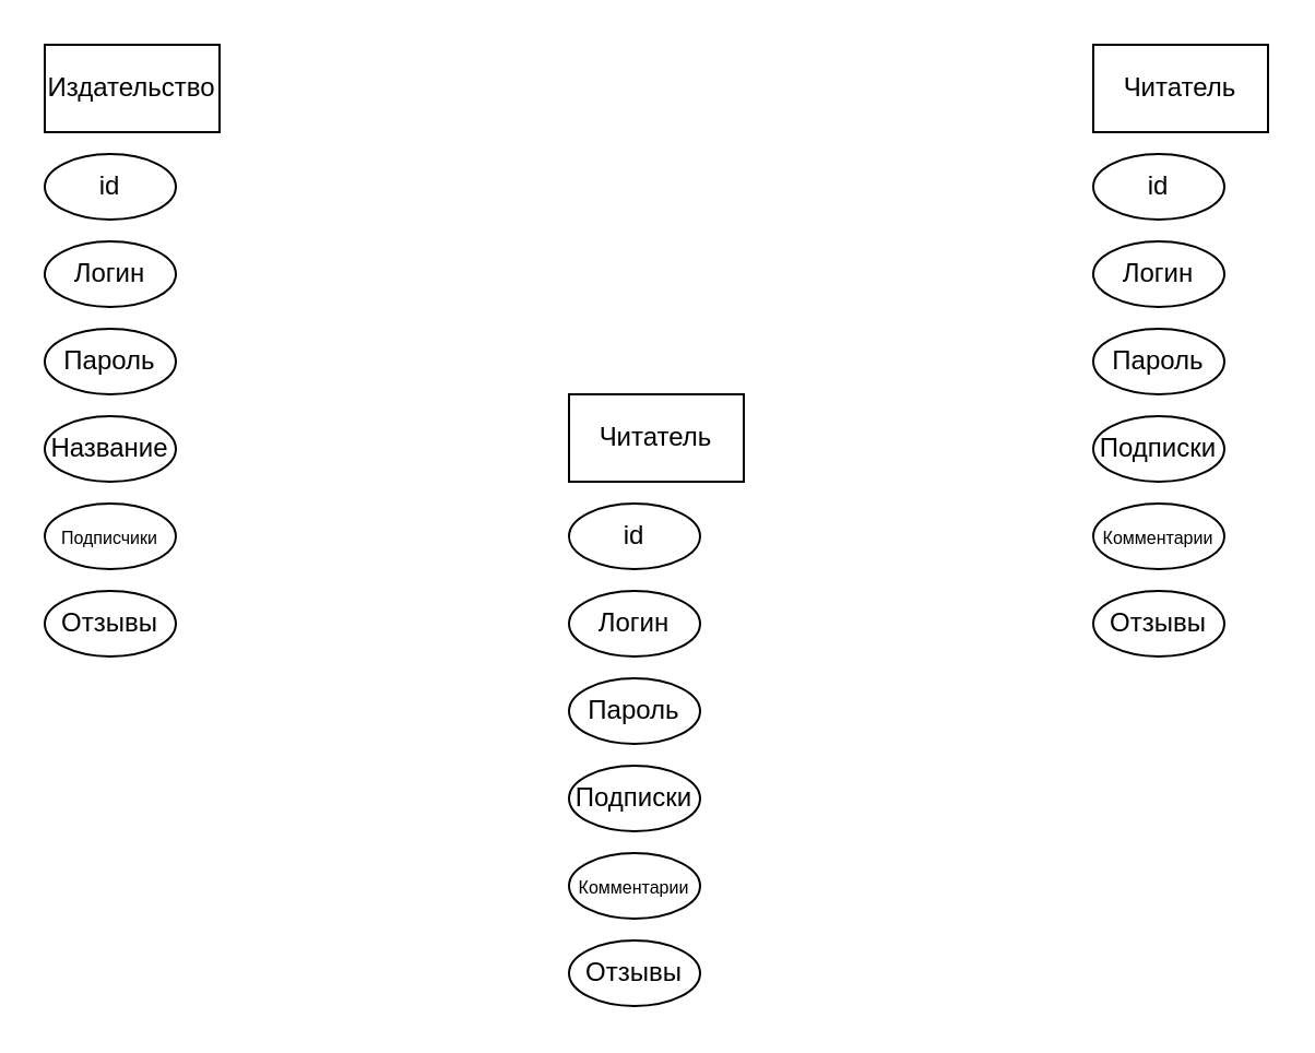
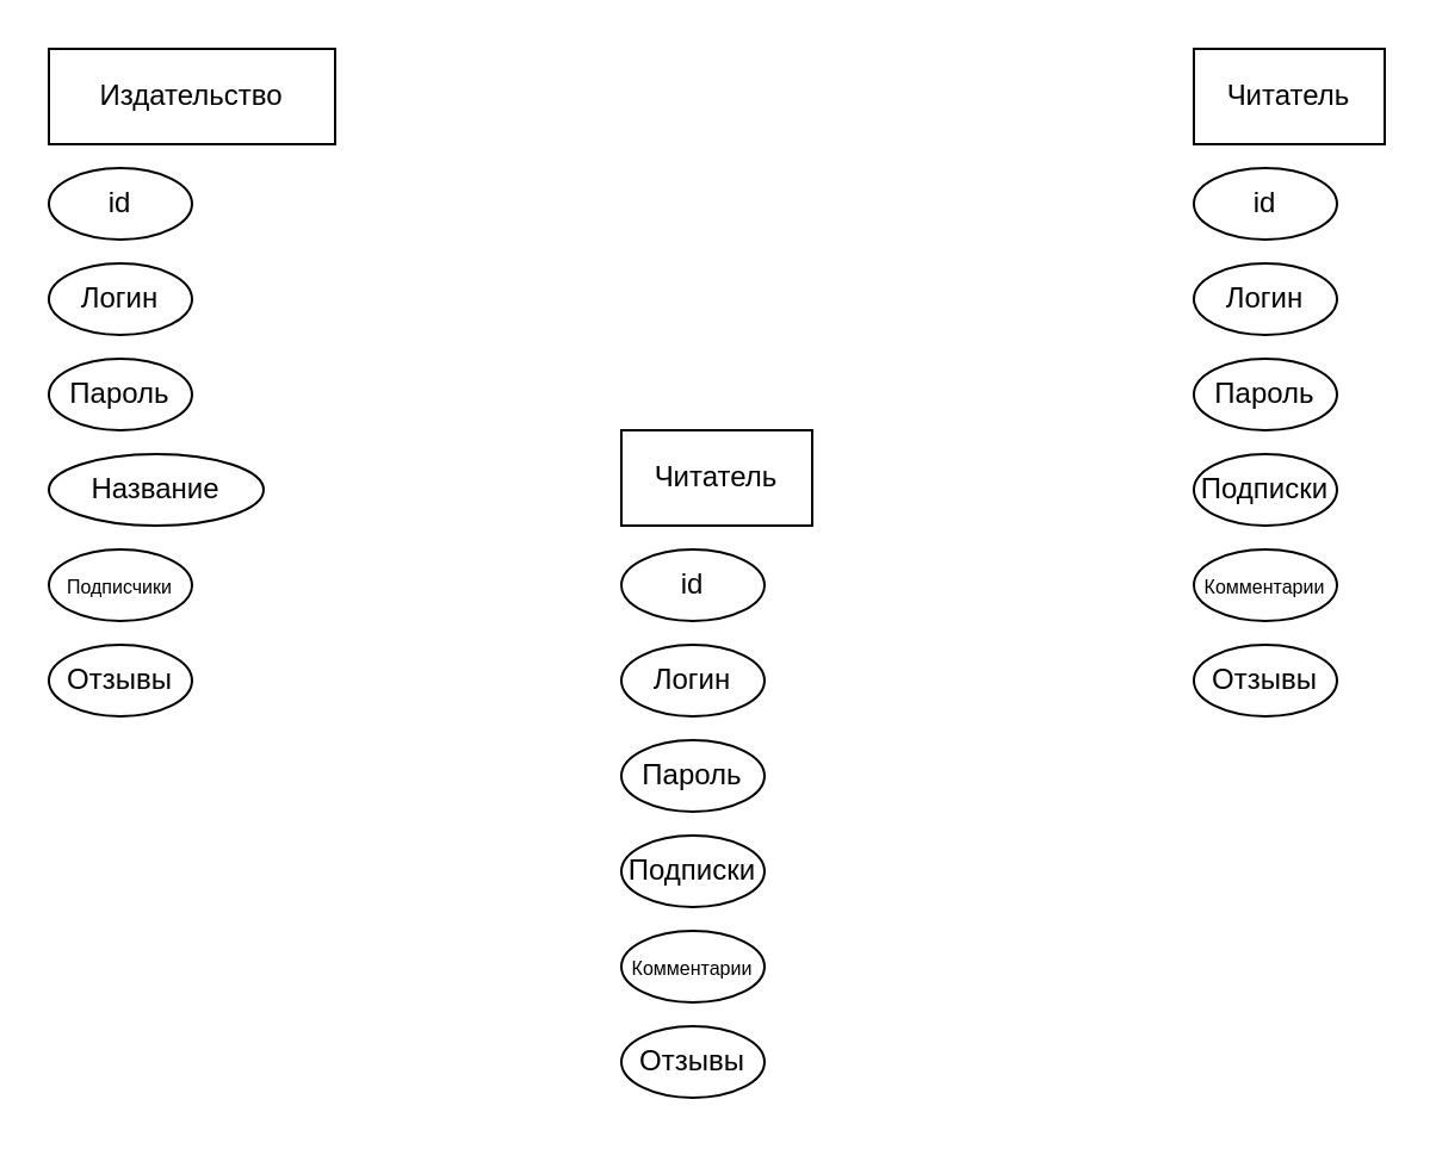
  <mxCell id="0" />
  <mxCell id="1" parent="0" />
  <mxCell id="2" value="Читатель" style="rounded=0;whiteSpace=wrap;html=1;" vertex="1" parent="1"><mxGeometry x="260" y="180" width="80" height="40" as="geometry" /></mxCell>
  <mxCell id="3" value="id" style="ellipse;whiteSpace=wrap;html=1;" vertex="1" parent="1"><mxGeometry x="260" y="230" width="60" height="30" as="geometry" /></mxCell>
  <mxCell id="4" value="Логин" style="ellipse;whiteSpace=wrap;html=1;" vertex="1" parent="1"><mxGeometry x="260" y="270" width="60" height="30" as="geometry" /></mxCell>
  <mxCell id="5" value="Пароль" style="ellipse;whiteSpace=wrap;html=1;" vertex="1" parent="1"><mxGeometry x="260" y="310" width="60" height="30" as="geometry" /></mxCell>
  <mxCell id="6" value="Подписки" style="ellipse;whiteSpace=wrap;html=1;" vertex="1" parent="1"><mxGeometry x="260" y="350" width="60" height="30" as="geometry" /></mxCell>
  <mxCell id="7" value="&lt;font style=&quot;font-size: 8px;&quot;&gt;Комментарии&lt;/font&gt;" style="ellipse;whiteSpace=wrap;html=1;" vertex="1" parent="1"><mxGeometry x="260" y="390" width="60" height="30" as="geometry" /></mxCell>
  <mxCell id="8" value="Отзывы" style="ellipse;whiteSpace=wrap;html=1;" vertex="1" parent="1"><mxGeometry x="260" y="430" width="60" height="30" as="geometry" /></mxCell>
- <mxCell id="9" value="Издательство" style="rounded=0;whiteSpace=wrap;html=1;" vertex="1" parent="1"><mxGeometry x="20" y="20" width="80" height="40" as="geometry" /></mxCell>
+ <mxCell id="9" value="Издательство" style="rounded=0;whiteSpace=wrap;html=1;" vertex="1" parent="1"><mxGeometry x="20" y="20" width="120" height="40" as="geometry" /></mxCell>
  <mxCell id="10" value="id" style="ellipse;whiteSpace=wrap;html=1;" vertex="1" parent="1"><mxGeometry x="20" y="70" width="60" height="30" as="geometry" /></mxCell>
  <mxCell id="11" value="Логин" style="ellipse;whiteSpace=wrap;html=1;" vertex="1" parent="1"><mxGeometry x="20" y="110" width="60" height="30" as="geometry" /></mxCell>
  <mxCell id="12" value="Пароль" style="ellipse;whiteSpace=wrap;html=1;" vertex="1" parent="1"><mxGeometry x="20" y="150" width="60" height="30" as="geometry" /></mxCell>
- <mxCell id="13" value="Название" style="ellipse;whiteSpace=wrap;html=1;" vertex="1" parent="1"><mxGeometry x="20" y="190" width="60" height="30" as="geometry" /></mxCell>
+ <mxCell id="13" value="Название" style="ellipse;whiteSpace=wrap;html=1;" vertex="1" parent="1"><mxGeometry x="20" y="190" width="90" height="30" as="geometry" /></mxCell>
  <mxCell id="14" value="&lt;span style=&quot;font-size: 8px;&quot;&gt;Подписчики&lt;/span&gt;" style="ellipse;whiteSpace=wrap;html=1;" vertex="1" parent="1"><mxGeometry x="20" y="230" width="60" height="30" as="geometry" /></mxCell>
  <mxCell id="15" value="Отзывы" style="ellipse;whiteSpace=wrap;html=1;" vertex="1" parent="1"><mxGeometry x="20" y="270" width="60" height="30" as="geometry" /></mxCell>
  <mxCell id="16" value="Читатель" style="rounded=0;whiteSpace=wrap;html=1;" vertex="1" parent="1"><mxGeometry x="500" y="20" width="80" height="40" as="geometry" /></mxCell>
  <mxCell id="17" value="id" style="ellipse;whiteSpace=wrap;html=1;" vertex="1" parent="1"><mxGeometry x="500" y="70" width="60" height="30" as="geometry" /></mxCell>
  <mxCell id="18" value="Логин" style="ellipse;whiteSpace=wrap;html=1;" vertex="1" parent="1"><mxGeometry x="500" y="110" width="60" height="30" as="geometry" /></mxCell>
  <mxCell id="19" value="Пароль" style="ellipse;whiteSpace=wrap;html=1;" vertex="1" parent="1"><mxGeometry x="500" y="150" width="60" height="30" as="geometry" /></mxCell>
  <mxCell id="20" value="Подписки" style="ellipse;whiteSpace=wrap;html=1;" vertex="1" parent="1"><mxGeometry x="500" y="190" width="60" height="30" as="geometry" /></mxCell>
  <mxCell id="21" value="&lt;font style=&quot;font-size: 8px;&quot;&gt;Комментарии&lt;/font&gt;" style="ellipse;whiteSpace=wrap;html=1;" vertex="1" parent="1"><mxGeometry x="500" y="230" width="60" height="30" as="geometry" /></mxCell>
  <mxCell id="22" value="Отзывы" style="ellipse;whiteSpace=wrap;html=1;" vertex="1" parent="1"><mxGeometry x="500" y="270" width="60" height="30" as="geometry" /></mxCell>
